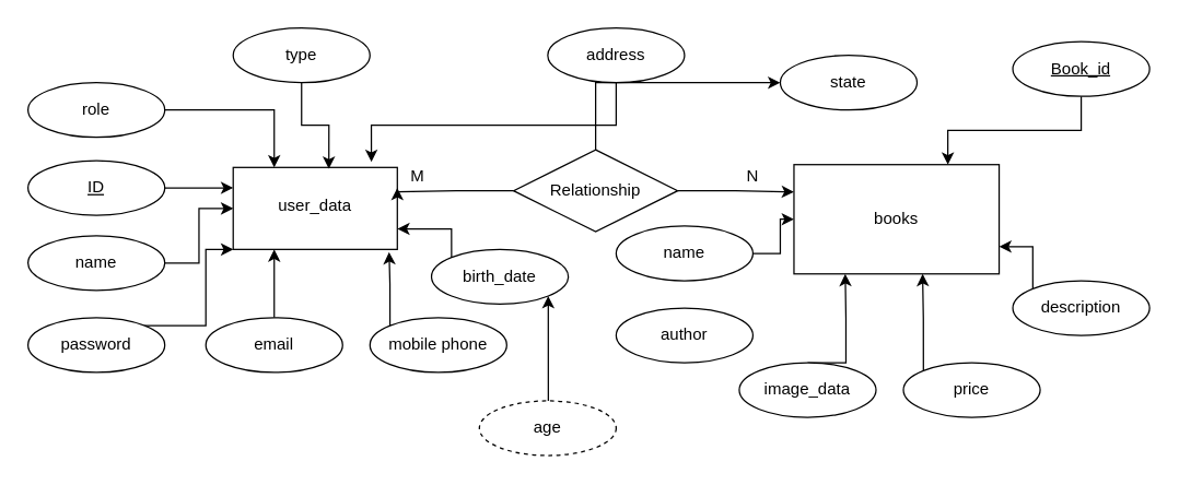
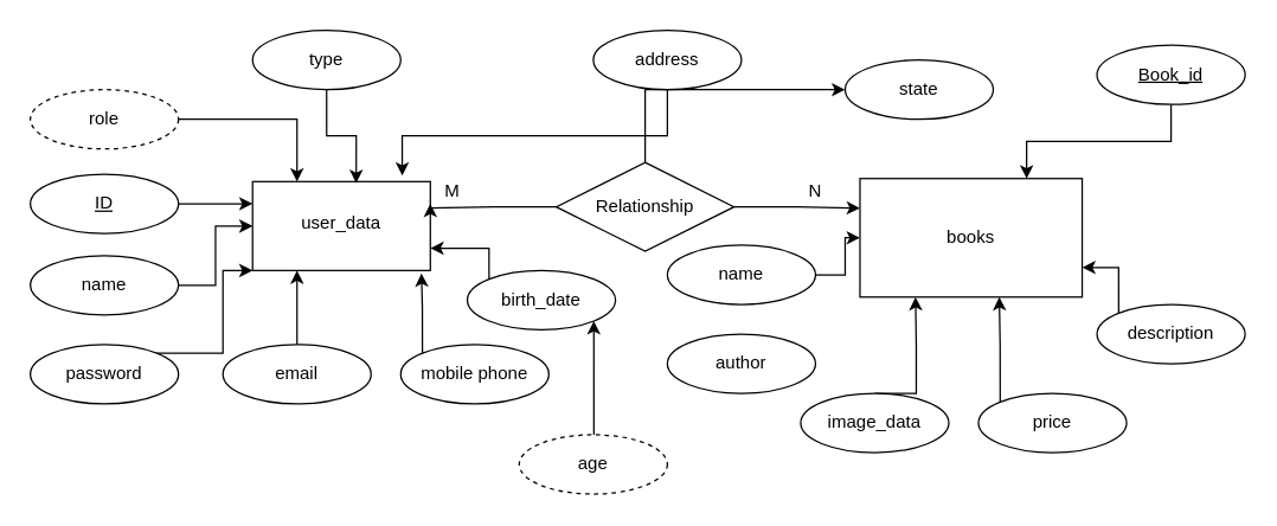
  <mxCell id="0" />
  <mxCell id="1" parent="0" />
  <mxCell id="2" value="" style="rounded=0;whiteSpace=wrap;html=1;" parent="1" vertex="1"><mxGeometry x="170" y="122.07" width="120" height="60" as="geometry" /></mxCell>
  <mxCell id="3" value="user_data" style="text;html=1;strokeColor=none;fillColor=none;align=center;verticalAlign=middle;whiteSpace=wrap;rounded=0;" parent="1" vertex="1"><mxGeometry x="200" y="137.07" width="60" height="25" as="geometry" /></mxCell>
  <mxCell id="4" value="books&lt;br&gt;" style="whiteSpace=wrap;html=1;align=center;" parent="1" vertex="1"><mxGeometry x="580" y="120" width="150" height="80" as="geometry" /></mxCell>
  <mxCell id="5" value="" style="edgeStyle=orthogonalEdgeStyle;rounded=0;orthogonalLoop=1;jettySize=auto;html=1;" parent="1" source="6" target="4" edge="1"><mxGeometry relative="1" as="geometry" /></mxCell>
  <mxCell id="6" value="name" style="ellipse;whiteSpace=wrap;html=1;align=center;" parent="1" vertex="1"><mxGeometry x="450" y="165" width="100" height="40" as="geometry" /></mxCell>
  <mxCell id="7" value="author" style="ellipse;whiteSpace=wrap;html=1;align=center;" parent="1" vertex="1"><mxGeometry x="450" y="225" width="100" height="40" as="geometry" /></mxCell>
  <mxCell id="8" style="edgeStyle=orthogonalEdgeStyle;rounded=0;orthogonalLoop=1;jettySize=auto;html=1;exitX=0.5;exitY=0;exitDx=0;exitDy=0;entryX=0.25;entryY=1;entryDx=0;entryDy=0;" parent="1" source="9" target="4" edge="1"><mxGeometry relative="1" as="geometry"><Array as="points"><mxPoint x="618" y="265" /><mxPoint x="618" y="233" /></Array></mxGeometry></mxCell>
  <mxCell id="9" value="image_data" style="ellipse;whiteSpace=wrap;html=1;align=center;" parent="1" vertex="1"><mxGeometry x="540" y="265" width="100" height="40" as="geometry" /></mxCell>
  <mxCell id="10" value="price" style="ellipse;whiteSpace=wrap;html=1;align=center;" parent="1" vertex="1"><mxGeometry x="660" y="265" width="100" height="40" as="geometry" /></mxCell>
  <mxCell id="11" style="edgeStyle=orthogonalEdgeStyle;rounded=0;orthogonalLoop=1;jettySize=auto;html=1;exitX=0;exitY=0;exitDx=0;exitDy=0;entryX=1;entryY=0.75;entryDx=0;entryDy=0;" parent="1" source="12" target="4" edge="1"><mxGeometry relative="1" as="geometry"><Array as="points"><mxPoint x="755" y="180" /></Array></mxGeometry></mxCell>
  <mxCell id="12" value="description&lt;br&gt;" style="ellipse;whiteSpace=wrap;html=1;align=center;" parent="1" vertex="1"><mxGeometry x="740" y="205" width="100" height="40" as="geometry" /></mxCell>
  <mxCell id="13" style="edgeStyle=orthogonalEdgeStyle;rounded=0;orthogonalLoop=1;jettySize=auto;html=1;exitX=0;exitY=0;exitDx=0;exitDy=0;entryX=0.627;entryY=1;entryDx=0;entryDy=0;entryPerimeter=0;" parent="1" source="10" target="4" edge="1"><mxGeometry relative="1" as="geometry" /></mxCell>
  <mxCell id="14" value="mobile phone" style="ellipse;whiteSpace=wrap;html=1;align=center;" parent="1" vertex="1"><mxGeometry x="270" y="232.07" width="100" height="40" as="geometry" /></mxCell>
  <mxCell id="15" style="edgeStyle=orthogonalEdgeStyle;rounded=0;orthogonalLoop=1;jettySize=auto;html=1;exitX=0.5;exitY=0;exitDx=0;exitDy=0;entryX=0.25;entryY=1;entryDx=0;entryDy=0;" parent="1" source="16" target="2" edge="1"><mxGeometry relative="1" as="geometry" /></mxCell>
  <mxCell id="16" value="email" style="ellipse;whiteSpace=wrap;html=1;align=center;" parent="1" vertex="1"><mxGeometry x="150" y="232.07" width="100" height="40" as="geometry" /></mxCell>
  <mxCell id="17" style="edgeStyle=orthogonalEdgeStyle;rounded=0;orthogonalLoop=1;jettySize=auto;html=1;exitX=1;exitY=0;exitDx=0;exitDy=0;entryX=0;entryY=1;entryDx=0;entryDy=0;" parent="1" source="18" target="2" edge="1"><mxGeometry relative="1" as="geometry"><Array as="points"><mxPoint x="150" y="238.07" /><mxPoint x="150" y="182.07" /></Array></mxGeometry></mxCell>
  <mxCell id="18" value="password" style="ellipse;whiteSpace=wrap;html=1;align=center;" parent="1" vertex="1"><mxGeometry x="20" y="232.07" width="100" height="40" as="geometry" /></mxCell>
  <mxCell id="19" style="edgeStyle=orthogonalEdgeStyle;rounded=0;orthogonalLoop=1;jettySize=auto;html=1;exitX=1;exitY=0.5;exitDx=0;exitDy=0;" parent="1" source="20" target="2" edge="1"><mxGeometry relative="1" as="geometry" /></mxCell>
  <mxCell id="20" value="name" style="ellipse;whiteSpace=wrap;html=1;align=center;" parent="1" vertex="1"><mxGeometry x="20" y="172.07" width="100" height="40" as="geometry" /></mxCell>
  <mxCell id="21" style="edgeStyle=orthogonalEdgeStyle;rounded=0;orthogonalLoop=1;jettySize=auto;html=1;exitX=0;exitY=0;exitDx=0;exitDy=0;entryX=0.95;entryY=1.033;entryDx=0;entryDy=0;entryPerimeter=0;" parent="1" source="14" target="2" edge="1"><mxGeometry relative="1" as="geometry" /></mxCell>
  <mxCell id="22" style="edgeStyle=orthogonalEdgeStyle;rounded=0;orthogonalLoop=1;jettySize=auto;html=1;exitX=1;exitY=0.5;exitDx=0;exitDy=0;entryX=0;entryY=0.25;entryDx=0;entryDy=0;" parent="1" source="23" target="2" edge="1"><mxGeometry relative="1" as="geometry" /></mxCell>
  <mxCell id="23" value="ID" style="ellipse;whiteSpace=wrap;html=1;align=center;fontStyle=4;" parent="1" vertex="1"><mxGeometry x="20" y="117.07" width="100" height="40" as="geometry" /></mxCell>
  <mxCell id="24" style="edgeStyle=orthogonalEdgeStyle;rounded=0;orthogonalLoop=1;jettySize=auto;html=1;exitX=0;exitY=0;exitDx=0;exitDy=0;entryX=1;entryY=0.75;entryDx=0;entryDy=0;" parent="1" source="25" target="2" edge="1"><mxGeometry relative="1" as="geometry"><Array as="points"><mxPoint x="330" y="167.07" /></Array></mxGeometry></mxCell>
  <mxCell id="25" value="birth_date" style="ellipse;whiteSpace=wrap;html=1;align=center;" parent="1" vertex="1"><mxGeometry x="315" y="182.07" width="100" height="40" as="geometry" /></mxCell>
  <mxCell id="26" style="edgeStyle=orthogonalEdgeStyle;rounded=0;orthogonalLoop=1;jettySize=auto;html=1;exitX=1;exitY=0;exitDx=0;exitDy=0;entryX=1;entryY=1;entryDx=0;entryDy=0;" parent="1" target="25" edge="1"><mxGeometry relative="1" as="geometry"><mxPoint x="405.355" y="297.928" as="sourcePoint" /><Array as="points"><mxPoint x="400" y="298" /></Array></mxGeometry></mxCell>
  <mxCell id="27" value="age" style="ellipse;whiteSpace=wrap;html=1;align=center;dashed=1;" parent="1" vertex="1"><mxGeometry x="350" y="292.93" width="100" height="40" as="geometry" /></mxCell>
  <mxCell id="28" style="edgeStyle=orthogonalEdgeStyle;rounded=0;orthogonalLoop=1;jettySize=auto;html=1;exitX=1;exitY=0.5;exitDx=0;exitDy=0;entryX=0;entryY=0.25;entryDx=0;entryDy=0;" parent="1" source="31" target="4" edge="1"><mxGeometry relative="1" as="geometry" /></mxCell>
  <mxCell id="29" style="edgeStyle=orthogonalEdgeStyle;rounded=0;orthogonalLoop=1;jettySize=auto;html=1;exitX=0.5;exitY=0;exitDx=0;exitDy=0;entryX=0;entryY=0.5;entryDx=0;entryDy=0;" parent="1" source="31" target="32" edge="1"><mxGeometry relative="1" as="geometry" /></mxCell>
  <mxCell id="30" style="edgeStyle=orthogonalEdgeStyle;rounded=0;orthogonalLoop=1;jettySize=auto;html=1;exitX=0;exitY=0.5;exitDx=0;exitDy=0;entryX=1;entryY=0.25;entryDx=0;entryDy=0;" parent="1" source="31" target="2" edge="1"><mxGeometry relative="1" as="geometry"><Array as="points"><mxPoint x="333" y="139" /><mxPoint x="290" y="140" /></Array></mxGeometry></mxCell>
  <mxCell id="31" value="Relationship" style="shape=rhombus;perimeter=rhombusPerimeter;whiteSpace=wrap;html=1;align=center;" parent="1" vertex="1"><mxGeometry x="375" y="109.14" width="120" height="60" as="geometry" /></mxCell>
  <mxCell id="32" value="state" style="ellipse;whiteSpace=wrap;html=1;align=center;" parent="1" vertex="1"><mxGeometry x="570" y="40" width="100" height="40" as="geometry" /></mxCell>
  <mxCell id="33" value="M" style="text;html=1;strokeColor=none;fillColor=none;align=center;verticalAlign=middle;whiteSpace=wrap;rounded=0;" parent="1" vertex="1"><mxGeometry x="290" y="120" width="30" height="17" as="geometry" /></mxCell>
  <mxCell id="34" value="N" style="text;html=1;strokeColor=none;fillColor=none;align=center;verticalAlign=middle;whiteSpace=wrap;rounded=0;" parent="1" vertex="1"><mxGeometry x="530" y="120" width="40" height="17" as="geometry" /></mxCell>
  <mxCell id="35" style="edgeStyle=orthogonalEdgeStyle;rounded=0;orthogonalLoop=1;jettySize=auto;html=1;exitX=1;exitY=0.5;exitDx=0;exitDy=0;entryX=0.25;entryY=0;entryDx=0;entryDy=0;" edge="1" parent="1" source="36" target="2"><mxGeometry relative="1" as="geometry" /></mxCell>
- <mxCell id="36" value="role" style="ellipse;whiteSpace=wrap;html=1;align=center;" vertex="1" parent="1"><mxGeometry x="20" y="60" width="100" height="40" as="geometry" /></mxCell>
+ <mxCell id="36" value="role" style="ellipse;whiteSpace=wrap;html=1;align=center;dashed=1;" vertex="1" parent="1"><mxGeometry x="20" y="60" width="100" height="40" as="geometry" /></mxCell>
  <mxCell id="37" value="type" style="ellipse;whiteSpace=wrap;html=1;align=center;" vertex="1" parent="1"><mxGeometry x="170" y="20" width="100" height="40" as="geometry" /></mxCell>
  <mxCell id="38" style="edgeStyle=orthogonalEdgeStyle;rounded=0;orthogonalLoop=1;jettySize=auto;html=1;exitX=0.5;exitY=1;exitDx=0;exitDy=0;entryX=0.583;entryY=0.016;entryDx=0;entryDy=0;entryPerimeter=0;" edge="1" parent="1" source="37" target="2"><mxGeometry relative="1" as="geometry" /></mxCell>
  <mxCell id="39" value="address" style="ellipse;whiteSpace=wrap;html=1;align=center;" vertex="1" parent="1"><mxGeometry x="400" y="20" width="100" height="40" as="geometry" /></mxCell>
  <mxCell id="40" style="edgeStyle=orthogonalEdgeStyle;rounded=0;orthogonalLoop=1;jettySize=auto;html=1;exitX=0.5;exitY=1;exitDx=0;exitDy=0;entryX=0.842;entryY=-0.068;entryDx=0;entryDy=0;entryPerimeter=0;" edge="1" parent="1" source="39" target="2"><mxGeometry relative="1" as="geometry" /></mxCell>
  <mxCell id="41" style="edgeStyle=orthogonalEdgeStyle;rounded=0;orthogonalLoop=1;jettySize=auto;html=1;exitX=0.5;exitY=1;exitDx=0;exitDy=0;entryX=0.75;entryY=0;entryDx=0;entryDy=0;" edge="1" parent="1" source="42" target="4"><mxGeometry relative="1" as="geometry" /></mxCell>
  <mxCell id="42" value="Book_id" style="ellipse;whiteSpace=wrap;html=1;align=center;fontStyle=4;" vertex="1" parent="1"><mxGeometry x="740" y="30" width="100" height="40" as="geometry" /></mxCell>
